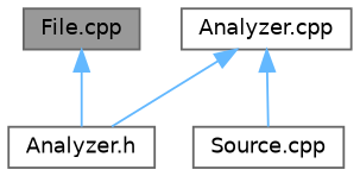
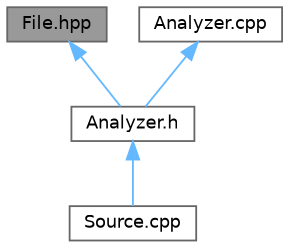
  digraph {
    node [color=grey40 fillcolor=white fontname=Helvetica fontsize=10 shape=box style=filled]
    edge [color=steelblue1 dir=back fontname=Helvetica fontsize=10 labelfontname=Helvetica labelfontsize=10 style=solid]
-   n1 [color=gray40 fillcolor=grey60 fontcolor=black height=0.2 label="File.cpp" width=0.4]
+   n1 [color=gray40 fillcolor=grey60 fontcolor=black height=0.2 label="File.hpp" width=0.4]
    n2 [height=0.2 label="Analyzer.h" width=0.4]
    n3 [height=0.2 label="Source.cpp" width=0.4]
    n4 [height=0.2 label="Analyzer.cpp" width=0.4]
    n1 -> n2
-   n4 -> n3
+   n2 -> n3
    n4 -> n2
  }
